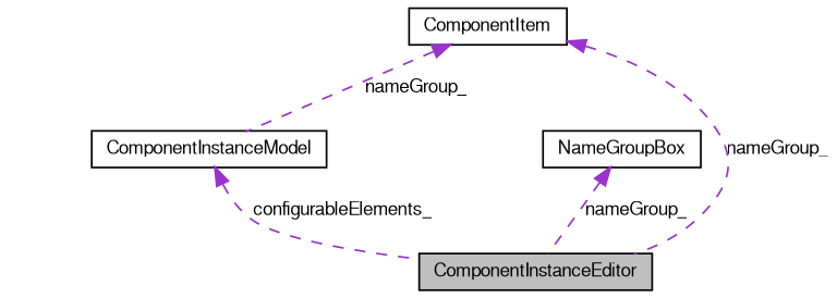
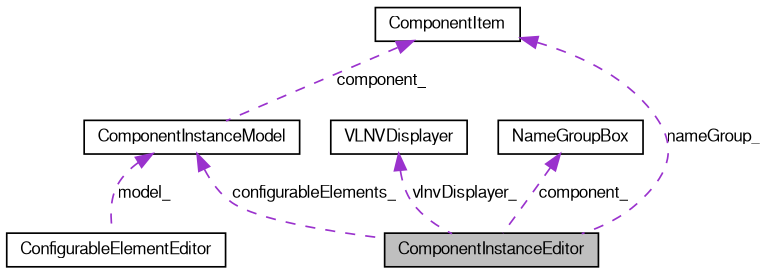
  digraph {
    node [color=black fontname=FreeSans fontsize=10 shape=record]
    edge [color=darkorchid3 dir=back fontname=FreeSans fontsize=10 labelfontname=FreeSans labelfontsize=10 style=dashed]
    n1 [fillcolor=grey75 fontcolor=black height=0.2 label=ComponentInstanceEditor style=filled width=0.4]
    n2 [height=0.2 label=ComponentItem width=0.4]
    n3 [height=0.2 label=ComponentInstanceModel width=0.4]
+   n4 [height=0.2 label=ConfigurableElementEditor width=0.4]
+   n5 [height=0.2 label=VLNVDisplayer width=0.4]
    n6 [height=0.2 label=NameGroupBox width=0.4]
    n2 -> n1 [label=nameGroup_]
-   n2 -> n3 [label=nameGroup_]
+   n2 -> n3 [label=component_]
    n3 -> n1 [label=configurableElements_]
-   n6 -> n1 [label=nameGroup_]
+   n3 -> n4 [label=model_]
+   n5 -> n1 [label=vlnvDisplayer_]
+   n6 -> n1 [label=component_]
  }
